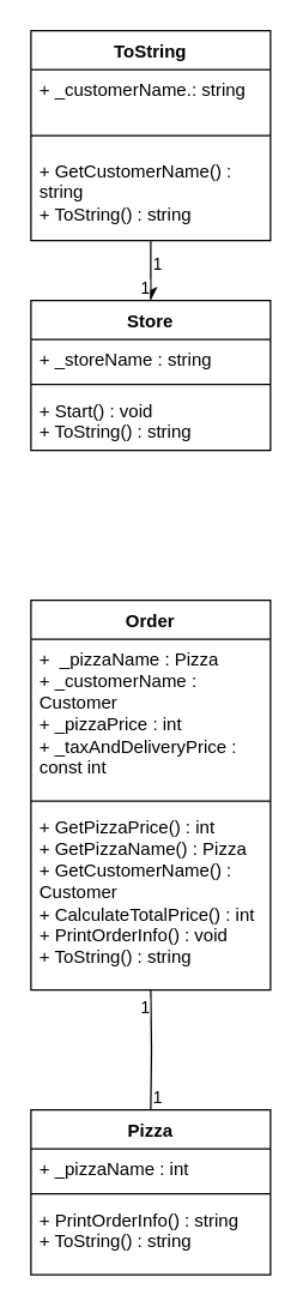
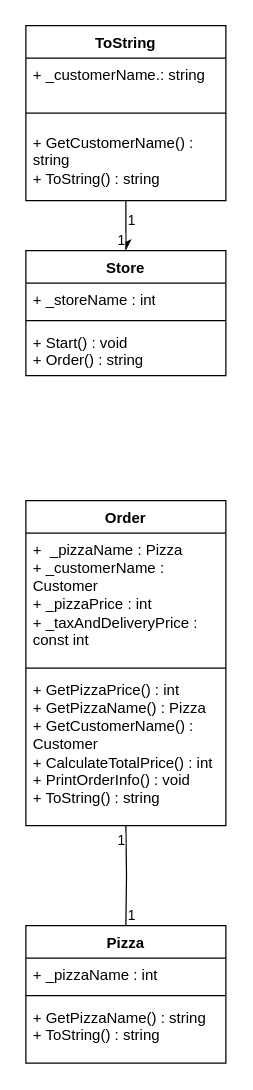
  <mxCell id="0" />
  <mxCell id="1" parent="0" />
  <mxCell id="2" value="ToString" style="swimlane;fontStyle=1;align=center;verticalAlign=top;childLayout=stackLayout;horizontal=1;startSize=26;horizontalStack=0;resizeParent=1;resizeParentMax=0;resizeLast=0;collapsible=1;marginBottom=0;whiteSpace=wrap;html=1;" vertex="1" parent="1"><mxGeometry x="20" y="20" width="160" height="140" as="geometry" /></mxCell>
  <mxCell id="3" value="+ _customerName.: string" style="text;strokeColor=none;fillColor=none;align=left;verticalAlign=top;spacingLeft=4;spacingRight=4;overflow=hidden;rotatable=0;points=[[0,0.5],[1,0.5]];portConstraint=eastwest;whiteSpace=wrap;html=1;" vertex="1" parent="2"><mxGeometry y="26" width="160" height="34" as="geometry" /></mxCell>
  <mxCell id="4" value="" style="line;strokeWidth=1;fillColor=none;align=left;verticalAlign=middle;spacingTop=-1;spacingLeft=3;spacingRight=3;rotatable=0;labelPosition=right;points=[];portConstraint=eastwest;strokeColor=inherit;" vertex="1" parent="2"><mxGeometry y="60" width="160" height="20" as="geometry" /></mxCell>
  <mxCell id="5" value="+ GetCustomerName() : string&lt;br&gt;+ ToString() : string" style="text;strokeColor=none;fillColor=none;align=left;verticalAlign=top;spacingLeft=4;spacingRight=4;overflow=hidden;rotatable=0;points=[[0,0.5],[1,0.5]];portConstraint=eastwest;whiteSpace=wrap;html=1;" vertex="1" parent="2"><mxGeometry y="80" width="160" height="60" as="geometry" /></mxCell>
  <mxCell id="6" value="Store" style="swimlane;fontStyle=1;align=center;verticalAlign=top;childLayout=stackLayout;horizontal=1;startSize=26;horizontalStack=0;resizeParent=1;resizeParentMax=0;resizeLast=0;collapsible=1;marginBottom=0;whiteSpace=wrap;html=1;" vertex="1" parent="1"><mxGeometry x="20" y="200" width="160" height="100" as="geometry" /></mxCell>
- <mxCell id="7" value="+ _storeName : string" style="text;strokeColor=none;fillColor=none;align=left;verticalAlign=top;spacingLeft=4;spacingRight=4;overflow=hidden;rotatable=0;points=[[0,0.5],[1,0.5]];portConstraint=eastwest;whiteSpace=wrap;html=1;" vertex="1" parent="6"><mxGeometry y="26" width="160" height="26" as="geometry" /></mxCell>
+ <mxCell id="7" value="+ _storeName : int" style="text;strokeColor=none;fillColor=none;align=left;verticalAlign=top;spacingLeft=4;spacingRight=4;overflow=hidden;rotatable=0;points=[[0,0.5],[1,0.5]];portConstraint=eastwest;whiteSpace=wrap;html=1;" vertex="1" parent="6"><mxGeometry y="26" width="160" height="26" as="geometry" /></mxCell>
  <mxCell id="8" value="" style="line;strokeWidth=1;fillColor=none;align=left;verticalAlign=middle;spacingTop=-1;spacingLeft=3;spacingRight=3;rotatable=0;labelPosition=right;points=[];portConstraint=eastwest;strokeColor=inherit;" vertex="1" parent="6"><mxGeometry y="52" width="160" height="8" as="geometry" /></mxCell>
- <mxCell id="9" value="+ Start() : void&lt;br&gt;+ ToString() : string" style="text;strokeColor=none;fillColor=none;align=left;verticalAlign=top;spacingLeft=4;spacingRight=4;overflow=hidden;rotatable=0;points=[[0,0.5],[1,0.5]];portConstraint=eastwest;whiteSpace=wrap;html=1;" vertex="1" parent="6"><mxGeometry y="60" width="160" height="40" as="geometry" /></mxCell>
+ <mxCell id="9" value="+ Start() : void&lt;br&gt;+ Order() : string" style="text;strokeColor=none;fillColor=none;align=left;verticalAlign=top;spacingLeft=4;spacingRight=4;overflow=hidden;rotatable=0;points=[[0,0.5],[1,0.5]];portConstraint=eastwest;whiteSpace=wrap;html=1;" vertex="1" parent="6"><mxGeometry y="60" width="160" height="40" as="geometry" /></mxCell>
  <mxCell id="10" value="Order" style="swimlane;fontStyle=1;align=center;verticalAlign=top;childLayout=stackLayout;horizontal=1;startSize=26;horizontalStack=0;resizeParent=1;resizeParentMax=0;resizeLast=0;collapsible=1;marginBottom=0;whiteSpace=wrap;html=1;" vertex="1" parent="1"><mxGeometry x="20" y="400" width="160" height="260" as="geometry" /></mxCell>
  <mxCell id="11" value="+&amp;nbsp; _pizzaName : Pizza&lt;br&gt;+ _customerName : Customer&lt;br&gt;+ _pizzaPrice : int&lt;br&gt;+ _taxAndDeliveryPrice : const int" style="text;strokeColor=none;fillColor=none;align=left;verticalAlign=top;spacingLeft=4;spacingRight=4;overflow=hidden;rotatable=0;points=[[0,0.5],[1,0.5]];portConstraint=eastwest;whiteSpace=wrap;html=1;" vertex="1" parent="10"><mxGeometry y="26" width="160" height="104" as="geometry" /></mxCell>
  <mxCell id="12" value="" style="line;strokeWidth=1;fillColor=none;align=left;verticalAlign=middle;spacingTop=-1;spacingLeft=3;spacingRight=3;rotatable=0;labelPosition=right;points=[];portConstraint=eastwest;strokeColor=inherit;" vertex="1" parent="10"><mxGeometry y="130" width="160" height="8" as="geometry" /></mxCell>
  <mxCell id="13" value="+ GetPizzaPrice() : int&lt;br&gt;+ GetPizzaName() : Pizza&lt;br&gt;+ GetCustomerName() : Customer&lt;br&gt;+ CalculateTotalPrice() : int&lt;br&gt;+ PrintOrderInfo() : void&lt;br&gt;+ ToString() : string" style="text;strokeColor=none;fillColor=none;align=left;verticalAlign=top;spacingLeft=4;spacingRight=4;overflow=hidden;rotatable=0;points=[[0,0.5],[1,0.5]];portConstraint=eastwest;whiteSpace=wrap;html=1;" vertex="1" parent="10"><mxGeometry y="138" width="160" height="122" as="geometry" /></mxCell>
  <mxCell id="14" value="" style="endArrow=classic;html=1;edgeStyle=orthogonalEdgeStyle;rounded=0;exitX=0.5;exitY=1;exitDx=0;exitDy=0;exitPerimeter=0;entryX=0.5;entryY=0;entryDx=0;entryDy=0;" edge="1" parent="1" source="5" target="6"><mxGeometry relative="1" as="geometry"><mxPoint x="146" y="150" as="sourcePoint" /><mxPoint x="306" y="150" as="targetPoint" /></mxGeometry></mxCell>
  <mxCell id="15" value="1" style="edgeLabel;resizable=0;html=1;align=left;verticalAlign=bottom;" connectable="0" vertex="1" parent="14"><mxGeometry x="-1" relative="1" as="geometry"><mxPoint y="24" as="offset" /></mxGeometry></mxCell>
  <mxCell id="16" value="1" style="edgeLabel;resizable=0;html=1;align=right;verticalAlign=bottom;" connectable="0" vertex="1" parent="14"><mxGeometry x="1" relative="1" as="geometry" /></mxCell>
  <mxCell id="17" value="" style="endArrow=none;html=1;edgeStyle=orthogonalEdgeStyle;rounded=0;exitX=0.5;exitY=0;exitDx=0;exitDy=0;entryX=0.5;entryY=1;entryDx=0;entryDy=0;entryPerimeter=0;" edge="1" parent="1" target="13"><mxGeometry relative="1" as="geometry"><mxPoint x="100" y="740" as="sourcePoint" /><mxPoint x="260" y="554" as="targetPoint" /></mxGeometry></mxCell>
  <mxCell id="18" value="1" style="edgeLabel;resizable=0;html=1;align=left;verticalAlign=bottom;" connectable="0" vertex="1" parent="17"><mxGeometry x="-1" relative="1" as="geometry" /></mxCell>
  <mxCell id="19" value="1" style="edgeLabel;resizable=0;html=1;align=right;verticalAlign=bottom;" connectable="0" vertex="1" parent="17"><mxGeometry x="1" relative="1" as="geometry"><mxPoint y="20" as="offset" /></mxGeometry></mxCell>
  <mxCell id="20" value="Pizza" style="swimlane;fontStyle=1;align=center;verticalAlign=top;childLayout=stackLayout;horizontal=1;startSize=26;horizontalStack=0;resizeParent=1;resizeParentMax=0;resizeLast=0;collapsible=1;marginBottom=0;whiteSpace=wrap;html=1;" vertex="1" parent="1"><mxGeometry x="20" y="740" width="160" height="110" as="geometry" /></mxCell>
  <mxCell id="21" value="+ _pizzaName : int" style="text;strokeColor=none;fillColor=none;align=left;verticalAlign=top;spacingLeft=4;spacingRight=4;overflow=hidden;rotatable=0;points=[[0,0.5],[1,0.5]];portConstraint=eastwest;whiteSpace=wrap;html=1;" vertex="1" parent="20"><mxGeometry y="26" width="160" height="26" as="geometry" /></mxCell>
  <mxCell id="22" value="" style="line;strokeWidth=1;fillColor=none;align=left;verticalAlign=middle;spacingTop=-1;spacingLeft=3;spacingRight=3;rotatable=0;labelPosition=right;points=[];portConstraint=eastwest;strokeColor=inherit;" vertex="1" parent="20"><mxGeometry y="52" width="160" height="8" as="geometry" /></mxCell>
- <mxCell id="23" value="+ PrintOrderInfo() : string&lt;br&gt;+ ToString() : string" style="text;strokeColor=none;fillColor=none;align=left;verticalAlign=top;spacingLeft=4;spacingRight=4;overflow=hidden;rotatable=0;points=[[0,0.5],[1,0.5]];portConstraint=eastwest;whiteSpace=wrap;html=1;" vertex="1" parent="20"><mxGeometry y="60" width="160" height="50" as="geometry" /></mxCell>
+ <mxCell id="23" value="+ GetPizzaName() : string&lt;br&gt;+ ToString() : string" style="text;strokeColor=none;fillColor=none;align=left;verticalAlign=top;spacingLeft=4;spacingRight=4;overflow=hidden;rotatable=0;points=[[0,0.5],[1,0.5]];portConstraint=eastwest;whiteSpace=wrap;html=1;" vertex="1" parent="20"><mxGeometry y="60" width="160" height="50" as="geometry" /></mxCell>
